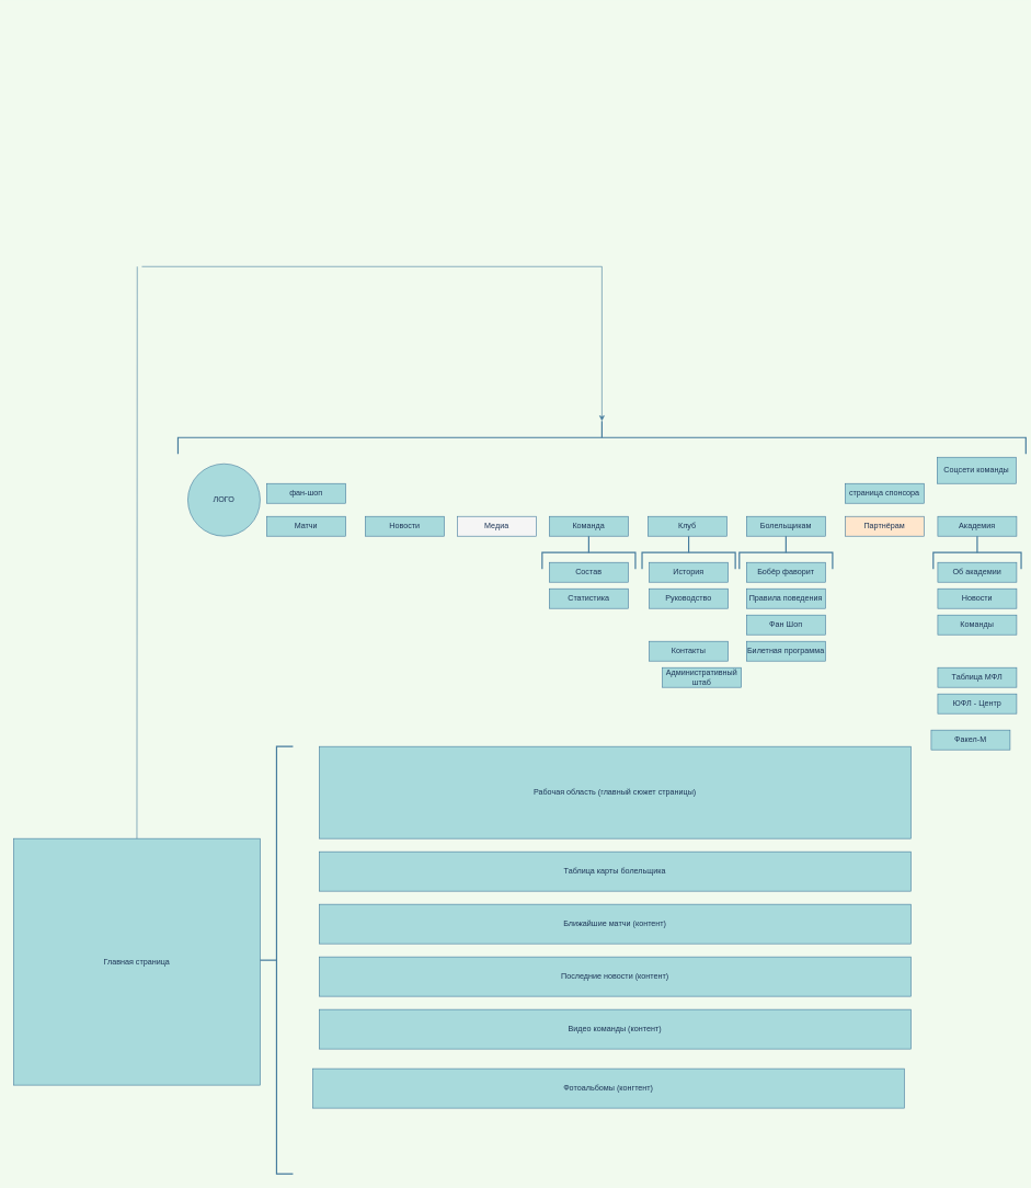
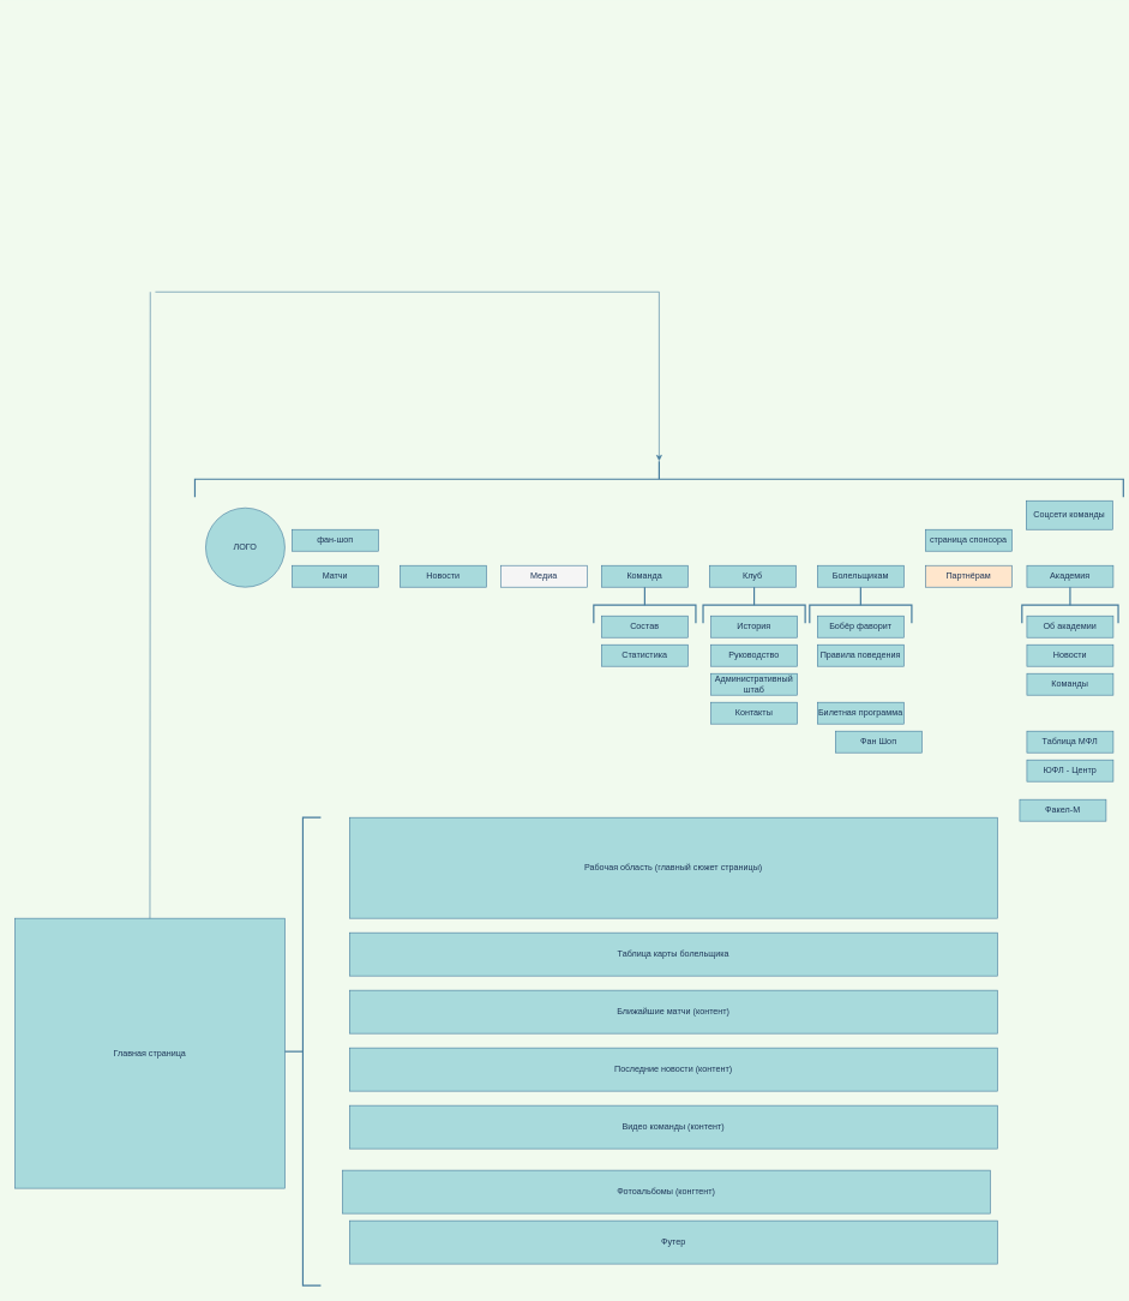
  <mxCell id="0" />
  <mxCell id="1" parent="0" />
  <mxCell id="2" value="Главная страница" style="whiteSpace=wrap;html=1;aspect=fixed;rounded=0;fillColor=#A8DADC;strokeColor=#457B9D;fontColor=#1D3557;" parent="1" vertex="1"><mxGeometry x="20" y="1275" width="375" height="375" as="geometry" /></mxCell>
  <mxCell id="3" value="ЛОГО" style="ellipse;whiteSpace=wrap;html=1;aspect=fixed;rounded=0;fillColor=#A8DADC;strokeColor=#457B9D;fontColor=#1D3557;" parent="1" vertex="1"><mxGeometry x="285" y="705" width="110" height="110" as="geometry" /></mxCell>
  <mxCell id="4" value="фан-шоп" style="rounded=0;whiteSpace=wrap;html=1;fillColor=#A8DADC;strokeColor=#457B9D;fontColor=#1D3557;" parent="1" vertex="1"><mxGeometry x="405" y="735" width="120" height="30" as="geometry" /></mxCell>
  <mxCell id="5" value="Матчи" style="rounded=0;whiteSpace=wrap;html=1;fillColor=#A8DADC;strokeColor=#457B9D;fontColor=#1D3557;" parent="1" vertex="1"><mxGeometry x="405" y="785" width="120" height="30" as="geometry" /></mxCell>
  <mxCell id="6" value="&lt;span style=&quot;color: rgba(0, 0, 0, 0); font-family: monospace; font-size: 0px; font-style: normal; font-variant-ligatures: normal; font-variant-caps: normal; font-weight: 400; letter-spacing: normal; orphans: 2; text-align: start; text-indent: 0px; text-transform: none; widows: 2; word-spacing: 0px; -webkit-text-stroke-width: 0px; background-color: rgb(251, 251, 251); text-decoration-thickness: initial; text-decoration-style: initial; text-decoration-color: initial; float: none; display: inline !important;&quot;&gt;%3CmxGraphModel%3E%3Croot%3E%3CmxCell%20id%3D%220%22%2F%3E%3CmxCell%20id%3D%221%22%20parent%3D%220%22%2F%3E%3CmxCell%20id%3D%222%22%20value%3D%22%D0%9C%D0%B0%D1%82%D1%87%D0%B8%22%20style%3D%22rounded%3D0%3BwhiteSpace%3Dwrap%3Bhtml%3D1%3B%22%20vertex%3D%221%22%20parent%3D%221%22%3E%3CmxGeometry%20x%3D%22160%22%20y%3D%22180%22%20width%3D%22120%22%20height%3D% 2230%22%20as%3D%22геометрия%22%2F%3E%3C%2FmxCell%3E%3C%2Froot%3E%3C%2FmxGraphModel%3E" style="text;whiteSpace=wrap;html=1;rounded=0;fontColor=#1D3557;" parent="1" vertex="1"><mxGeometry x="575" y="795" width="30" height="40" as="geometry" /></mxCell>
  <mxCell id="7" value="&lt;font&gt;Новости&lt;/font&gt;" style="rounded=0;whiteSpace=wrap;html=1;fillColor=#A8DADC;strokeColor=#457B9D;fontColor=#1D3557;" parent="1" vertex="1"><mxGeometry x="555" y="785" width="120" height="30" as="geometry" /></mxCell>
  <mxCell id="8" value="&lt;font&gt;Медиа&lt;/font&gt;" style="rounded=0;whiteSpace=wrap;html=1;fillColor=#f5f5f5;strokeColor=#457B9D;fontColor=#1D3557;" parent="1" vertex="1"><mxGeometry x="695" y="785" width="120" height="30" as="geometry" /></mxCell>
  <mxCell id="9" value="&lt;font&gt;Команда&lt;/font&gt;" style="rounded=0;whiteSpace=wrap;html=1;fillColor=#A8DADC;strokeColor=#457B9D;fontColor=#1D3557;" parent="1" vertex="1"><mxGeometry x="835" y="785" width="120" height="30" as="geometry" /></mxCell>
  <mxCell id="10" value="&lt;font&gt;Клуб&lt;/font&gt;" style="rounded=0;whiteSpace=wrap;html=1;fillColor=#A8DADC;strokeColor=#457B9D;fontColor=#1D3557;" parent="1" vertex="1"><mxGeometry x="985" y="785" width="120" height="30" as="geometry" /></mxCell>
  <mxCell id="11" value="&lt;font&gt;Академия&lt;/font&gt;" style="rounded=0;whiteSpace=wrap;html=1;fillColor=#A8DADC;strokeColor=#457B9D;fontColor=#1D3557;" parent="1" vertex="1"><mxGeometry x="1426" y="785" width="120" height="30" as="geometry" /></mxCell>
  <mxCell id="12" value="&lt;font&gt;Партнёрам&lt;/font&gt;" style="rounded=0;whiteSpace=wrap;html=1;fillColor=#ffe6cc;strokeColor=#457B9D;fontColor=#1D3557;" parent="1" vertex="1"><mxGeometry x="1285" y="785" width="120" height="30" as="geometry" /></mxCell>
  <mxCell id="13" value="&lt;font&gt;Болельщикам&lt;/font&gt;" style="rounded=0;whiteSpace=wrap;html=1;fillColor=#A8DADC;strokeColor=#457B9D;fontColor=#1D3557;" parent="1" vertex="1"><mxGeometry x="1135" y="785" width="120" height="30" as="geometry" /></mxCell>
  <mxCell id="14" value="страница спонсора" style="rounded=0;whiteSpace=wrap;html=1;fillColor=#A8DADC;strokeColor=#457B9D;fontColor=#1D3557;" parent="1" vertex="1"><mxGeometry x="1285" y="735" width="120" height="30" as="geometry" /></mxCell>
  <mxCell id="15" value="Соцсети команды" style="rounded=0;whiteSpace=wrap;html=1;fillColor=#A8DADC;strokeColor=#457B9D;fontColor=#1D3557;" parent="1" vertex="1"><mxGeometry x="1425" y="695" width="120" height="40" as="geometry" /></mxCell>
  <mxCell id="16" value="Рабочая область (главный сюжет страницы)" style="rounded=0;whiteSpace=wrap;html=1;fillColor=#A8DADC;strokeColor=#457B9D;fontColor=#1D3557;" parent="1" vertex="1"><mxGeometry x="485" y="1135" width="900" height="140" as="geometry" /></mxCell>
  <mxCell id="17" value="Таблица карты болельщика" style="rounded=0;whiteSpace=wrap;html=1;fillColor=#A8DADC;strokeColor=#457B9D;fontColor=#1D3557;" parent="1" vertex="1"><mxGeometry x="485" y="1295" width="900" height="60" as="geometry" /></mxCell>
  <mxCell id="18" value="Ближайшие матчи (контент)" style="rounded=0;whiteSpace=wrap;html=1;fillColor=#A8DADC;strokeColor=#457B9D;fontColor=#1D3557;" parent="1" vertex="1"><mxGeometry x="485" y="1375" width="900" height="60" as="geometry" /></mxCell>
  <mxCell id="19" value="Последние новости (контент)" style="rounded=0;whiteSpace=wrap;html=1;fillColor=#A8DADC;strokeColor=#457B9D;fontColor=#1D3557;" parent="1" vertex="1"><mxGeometry x="485" y="1455" width="900" height="60" as="geometry" /></mxCell>
  <mxCell id="20" value="Видео команды (контент)" style="rounded=0;whiteSpace=wrap;html=1;fillColor=#A8DADC;strokeColor=#457B9D;fontColor=#1D3557;" parent="1" vertex="1"><mxGeometry x="485" y="1535" width="900" height="60" as="geometry" /></mxCell>
  <mxCell id="21" value="Фотоальбомы (конгтент)" style="rounded=0;whiteSpace=wrap;html=1;fillColor=#A8DADC;strokeColor=#457B9D;fontColor=#1D3557;" parent="1" vertex="1"><mxGeometry x="475" y="1625" width="900" height="60" as="geometry" /></mxCell>
+ <mxCell id="22" value="Футер" style="rounded=0;whiteSpace=wrap;html=1;fillColor=#A8DADC;strokeColor=#457B9D;fontColor=#1D3557;" parent="1" vertex="1"><mxGeometry x="485" y="1695" width="900" height="60" as="geometry" /></mxCell>
  <mxCell id="23" value="&lt;font&gt;Состав&lt;/font&gt;" style="rounded=0;whiteSpace=wrap;html=1;fillColor=#A8DADC;strokeColor=#457B9D;fontColor=#1D3557;" parent="1" vertex="1"><mxGeometry x="835" y="855" width="120" height="30" as="geometry" /></mxCell>
  <mxCell id="24" value="Статистика" style="rounded=0;whiteSpace=wrap;html=1;fillColor=#A8DADC;strokeColor=#457B9D;fontColor=#1D3557;" parent="1" vertex="1"><mxGeometry x="835" y="895" width="120" height="30" as="geometry" /></mxCell>
  <mxCell id="25" value="&lt;font&gt;История&lt;/font&gt;" style="rounded=0;whiteSpace=wrap;html=1;fillColor=#A8DADC;strokeColor=#457B9D;fontColor=#1D3557;" parent="1" vertex="1"><mxGeometry x="987" y="855" width="120" height="30" as="geometry" /></mxCell>
  <mxCell id="26" value="&lt;font&gt;Руководство&lt;/font&gt;" style="rounded=0;whiteSpace=wrap;html=1;fillColor=#A8DADC;strokeColor=#457B9D;fontColor=#1D3557;" parent="1" vertex="1"><mxGeometry x="987" y="895" width="120" height="30" as="geometry" /></mxCell>
- <mxCell id="27" value="&lt;font&gt;Административный штаб&lt;/font&gt;" style="rounded=0;whiteSpace=wrap;html=1;fillColor=#A8DADC;strokeColor=#457B9D;fontColor=#1D3557;" parent="1" vertex="1"><mxGeometry x="1007" y="1015" width="120" height="30" as="geometry" /></mxCell>
+ <mxCell id="27" value="&lt;font&gt;Административный штаб&lt;/font&gt;" style="rounded=0;whiteSpace=wrap;html=1;fillColor=#A8DADC;strokeColor=#457B9D;fontColor=#1D3557;" parent="1" vertex="1"><mxGeometry x="987" y="935" width="120" height="30" as="geometry" /></mxCell>
  <mxCell id="28" value="&lt;font&gt;Контакты&lt;/font&gt;" style="rounded=0;whiteSpace=wrap;html=1;fillColor=#A8DADC;strokeColor=#457B9D;fontColor=#1D3557;" parent="1" vertex="1"><mxGeometry x="987" y="975" width="120" height="30" as="geometry" /></mxCell>
  <mxCell id="29" value="" style="strokeWidth=2;html=1;shape=mxgraph.flowchart.annotation_2;align=left;labelPosition=right;pointerEvents=1;rounded=0;fillColor=#A8DADC;strokeColor=#457B9D;fontColor=#1D3557;" vertex="1" parent="1"><mxGeometry x="395" y="1135" width="50" height="650" as="geometry" /></mxCell>
  <mxCell id="30" value="" style="strokeWidth=2;html=1;shape=mxgraph.flowchart.annotation_2;align=left;labelPosition=right;pointerEvents=1;rotation=90;rounded=0;fillColor=#A8DADC;strokeColor=#457B9D;fontColor=#1D3557;" vertex="1" parent="1"><mxGeometry x="890" y="20" width="50" height="1290" as="geometry" /></mxCell>
  <mxCell id="31" value="" style="endArrow=none;html=1;rounded=0;elbow=vertical;exitX=0.5;exitY=0;exitDx=0;exitDy=0;labelBackgroundColor=#F1FAEE;strokeColor=#457B9D;fontColor=#1D3557;" edge="1" parent="1" source="2"><mxGeometry width="50" height="50" relative="1" as="geometry"><mxPoint x="195" y="1275" as="sourcePoint" /><mxPoint x="208" y="405" as="targetPoint" /></mxGeometry></mxCell>
  <mxCell id="32" value="" style="endArrow=none;html=1;rounded=0;elbow=vertical;labelBackgroundColor=#F1FAEE;strokeColor=#457B9D;fontColor=#1D3557;" edge="1" parent="1"><mxGeometry width="50" height="50" relative="1" as="geometry"><mxPoint x="215" y="405" as="sourcePoint" /><mxPoint x="915" y="405" as="targetPoint" /></mxGeometry></mxCell>
  <mxCell id="33" value="" style="endArrow=classic;html=1;rounded=0;elbow=vertical;entryX=0;entryY=0.5;entryDx=0;entryDy=0;entryPerimeter=0;labelBackgroundColor=#F1FAEE;strokeColor=#457B9D;fontColor=#1D3557;" edge="1" parent="1" target="30"><mxGeometry width="50" height="50" relative="1" as="geometry"><mxPoint x="915" y="405" as="sourcePoint" /><mxPoint x="895" y="435" as="targetPoint" /></mxGeometry></mxCell>
  <mxCell id="34" value="Бобёр фаворит" style="rounded=0;whiteSpace=wrap;html=1;fillColor=#A8DADC;strokeColor=#457B9D;fontColor=#1D3557;" vertex="1" parent="1"><mxGeometry x="1135" y="855" width="120" height="30" as="geometry" /></mxCell>
  <mxCell id="35" value="Правила поведения" style="rounded=0;whiteSpace=wrap;html=1;fillColor=#A8DADC;strokeColor=#457B9D;fontColor=#1D3557;" vertex="1" parent="1"><mxGeometry x="1135" y="895" width="120" height="30" as="geometry" /></mxCell>
  <mxCell id="36" value="Билетная программа" style="rounded=0;whiteSpace=wrap;html=1;fillColor=#A8DADC;strokeColor=#457B9D;fontColor=#1D3557;" vertex="1" parent="1"><mxGeometry x="1135" y="975" width="120" height="30" as="geometry" /></mxCell>
- <mxCell id="37" value="Фан Шоп" style="rounded=0;whiteSpace=wrap;html=1;fillColor=#A8DADC;strokeColor=#457B9D;fontColor=#1D3557;" vertex="1" parent="1"><mxGeometry x="1135" y="935" width="120" height="30" as="geometry" /></mxCell>
+ <mxCell id="37" value="Фан Шоп" style="rounded=0;whiteSpace=wrap;html=1;fillColor=#A8DADC;strokeColor=#457B9D;fontColor=#1D3557;" vertex="1" parent="1"><mxGeometry x="1160" y="1015" width="120" height="30" as="geometry" /></mxCell>
  <mxCell id="38" value="Об академии" style="rounded=0;whiteSpace=wrap;html=1;fillColor=#A8DADC;strokeColor=#457B9D;fontColor=#1D3557;" vertex="1" parent="1"><mxGeometry x="1426" y="855" width="120" height="30" as="geometry" /></mxCell>
  <mxCell id="39" value="ЮФЛ - Центр" style="rounded=0;whiteSpace=wrap;html=1;fillColor=#A8DADC;strokeColor=#457B9D;fontColor=#1D3557;" vertex="1" parent="1"><mxGeometry x="1426" y="1055" width="120" height="30" as="geometry" /></mxCell>
  <mxCell id="40" value="Новости" style="rounded=0;whiteSpace=wrap;html=1;fillColor=#A8DADC;strokeColor=#457B9D;fontColor=#1D3557;" vertex="1" parent="1"><mxGeometry x="1426" y="895" width="120" height="30" as="geometry" /></mxCell>
  <mxCell id="41" value="Команды" style="rounded=0;whiteSpace=wrap;html=1;fillColor=#A8DADC;strokeColor=#457B9D;fontColor=#1D3557;" vertex="1" parent="1"><mxGeometry x="1426" y="935" width="120" height="30" as="geometry" /></mxCell>
  <mxCell id="42" value="Факел-М" style="rounded=0;whiteSpace=wrap;html=1;fillColor=#A8DADC;strokeColor=#457B9D;fontColor=#1D3557;" vertex="1" parent="1"><mxGeometry x="1416" y="1110" width="120" height="30" as="geometry" /></mxCell>
  <mxCell id="43" value="Таблица МФЛ" style="rounded=0;whiteSpace=wrap;html=1;fillColor=#A8DADC;strokeColor=#457B9D;fontColor=#1D3557;" vertex="1" parent="1"><mxGeometry x="1426" y="1015" width="120" height="30" as="geometry" /></mxCell>
  <mxCell id="44" value="" style="strokeWidth=2;html=1;shape=mxgraph.flowchart.annotation_2;align=left;labelPosition=right;pointerEvents=1;rotation=90;rounded=0;fillColor=#A8DADC;strokeColor=#457B9D;fontColor=#1D3557;" vertex="1" parent="1"><mxGeometry x="1461" y="773.13" width="50" height="133.75" as="geometry" /></mxCell>
  <mxCell id="45" value="" style="strokeWidth=2;html=1;shape=mxgraph.flowchart.annotation_2;align=left;labelPosition=right;pointerEvents=1;rotation=90;rounded=0;fillColor=#A8DADC;strokeColor=#457B9D;fontColor=#1D3557;" vertex="1" parent="1"><mxGeometry x="1170" y="769.07" width="50" height="141.87" as="geometry" /></mxCell>
  <mxCell id="46" value="" style="strokeWidth=2;html=1;shape=mxgraph.flowchart.annotation_2;align=left;labelPosition=right;pointerEvents=1;rotation=90;rounded=0;fillColor=#A8DADC;strokeColor=#457B9D;fontColor=#1D3557;" vertex="1" parent="1"><mxGeometry x="1022" y="769.07" width="50" height="141.87" as="geometry" /></mxCell>
  <mxCell id="47" value="" style="strokeWidth=2;html=1;shape=mxgraph.flowchart.annotation_2;align=left;labelPosition=right;pointerEvents=1;rotation=90;rounded=0;fillColor=#A8DADC;strokeColor=#457B9D;fontColor=#1D3557;" vertex="1" parent="1"><mxGeometry x="870" y="769.07" width="50" height="141.87" as="geometry" /></mxCell>
